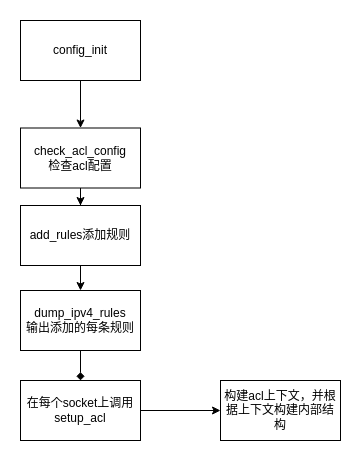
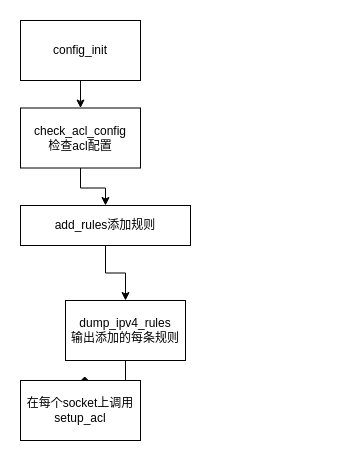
  <mxCell id="0" />
  <mxCell id="1" parent="0" />
  <mxCell id="2" value="" style="edgeStyle=orthogonalEdgeStyle;rounded=0;orthogonalLoop=1;jettySize=auto;html=1;" edge="1" parent="1" source="3" target="5"><mxGeometry relative="1" as="geometry" /></mxCell>
  <mxCell id="3" value="config_init" style="rounded=0;whiteSpace=wrap;html=1;" vertex="1" parent="1"><mxGeometry x="20" y="20" width="120" height="60" as="geometry" /></mxCell>
  <mxCell id="4" value="" style="edgeStyle=orthogonalEdgeStyle;rounded=0;orthogonalLoop=1;jettySize=auto;html=1;" edge="1" parent="1" source="5" target="7"><mxGeometry relative="1" as="geometry" /></mxCell>
- <mxCell id="5" value="check_acl_config&lt;br&gt;检查acl配置&lt;br&gt;" style="rounded=0;whiteSpace=wrap;html=1;" vertex="1" parent="1"><mxGeometry x="20" y="127.5" width="120" height="60" as="geometry" /></mxCell>
+ <mxCell id="5" value="check_acl_config&lt;br&gt;检查acl配置&lt;br&gt;" style="rounded=0;whiteSpace=wrap;html=1;" vertex="1" parent="1"><mxGeometry x="20" y="107.5" width="120" height="60" as="geometry" /></mxCell>
  <mxCell id="6" value="" style="edgeStyle=orthogonalEdgeStyle;rounded=0;orthogonalLoop=1;jettySize=auto;html=1;" edge="1" parent="1" source="7" target="9"><mxGeometry relative="1" as="geometry" /></mxCell>
- <mxCell id="7" value="add_rules添加规则&lt;br&gt;" style="rounded=0;whiteSpace=wrap;html=1;" vertex="1" parent="1"><mxGeometry x="20" y="205" width="120" height="60" as="geometry" /></mxCell>
+ <mxCell id="7" value="add_rules添加规则&lt;br&gt;" style="rounded=0;whiteSpace=wrap;html=1;" vertex="1" parent="1"><mxGeometry x="20" y="205" width="170" height="40" as="geometry" /></mxCell>
  <mxCell id="8" value="" style="edgeStyle=orthogonalEdgeStyle;rounded=0;orthogonalLoop=1;jettySize=auto;html=1;endArrow=diamond;" edge="1" parent="1" source="9" target="11"><mxGeometry relative="1" as="geometry" /></mxCell>
- <mxCell id="9" value="dump_ipv4_rules&lt;br&gt;输出添加的每条规则&lt;br&gt;" style="rounded=0;whiteSpace=wrap;html=1;" vertex="1" parent="1"><mxGeometry x="20" y="290" width="120" height="60" as="geometry" /></mxCell>
- <mxCell id="10" value="" style="edgeStyle=orthogonalEdgeStyle;rounded=0;orthogonalLoop=1;jettySize=auto;html=1;" edge="1" parent="1" source="11" target="12"><mxGeometry relative="1" as="geometry" /></mxCell>
+ <mxCell id="9" value="dump_ipv4_rules&lt;br&gt;输出添加的每条规则&lt;br&gt;" style="rounded=0;whiteSpace=wrap;html=1;" vertex="1" parent="1"><mxGeometry x="65" y="300" width="120" height="60" as="geometry" /></mxCell>
  <mxCell id="11" value="在每个socket上调用setup_acl" style="rounded=0;whiteSpace=wrap;html=1;" vertex="1" parent="1"><mxGeometry x="20" y="380" width="120" height="60" as="geometry" /></mxCell>
- <mxCell id="12" value="构建acl上下文，并根据上下文构建内部结构" style="rounded=0;whiteSpace=wrap;html=1;" vertex="1" parent="1"><mxGeometry x="220" y="380" width="120" height="60" as="geometry" /></mxCell>
